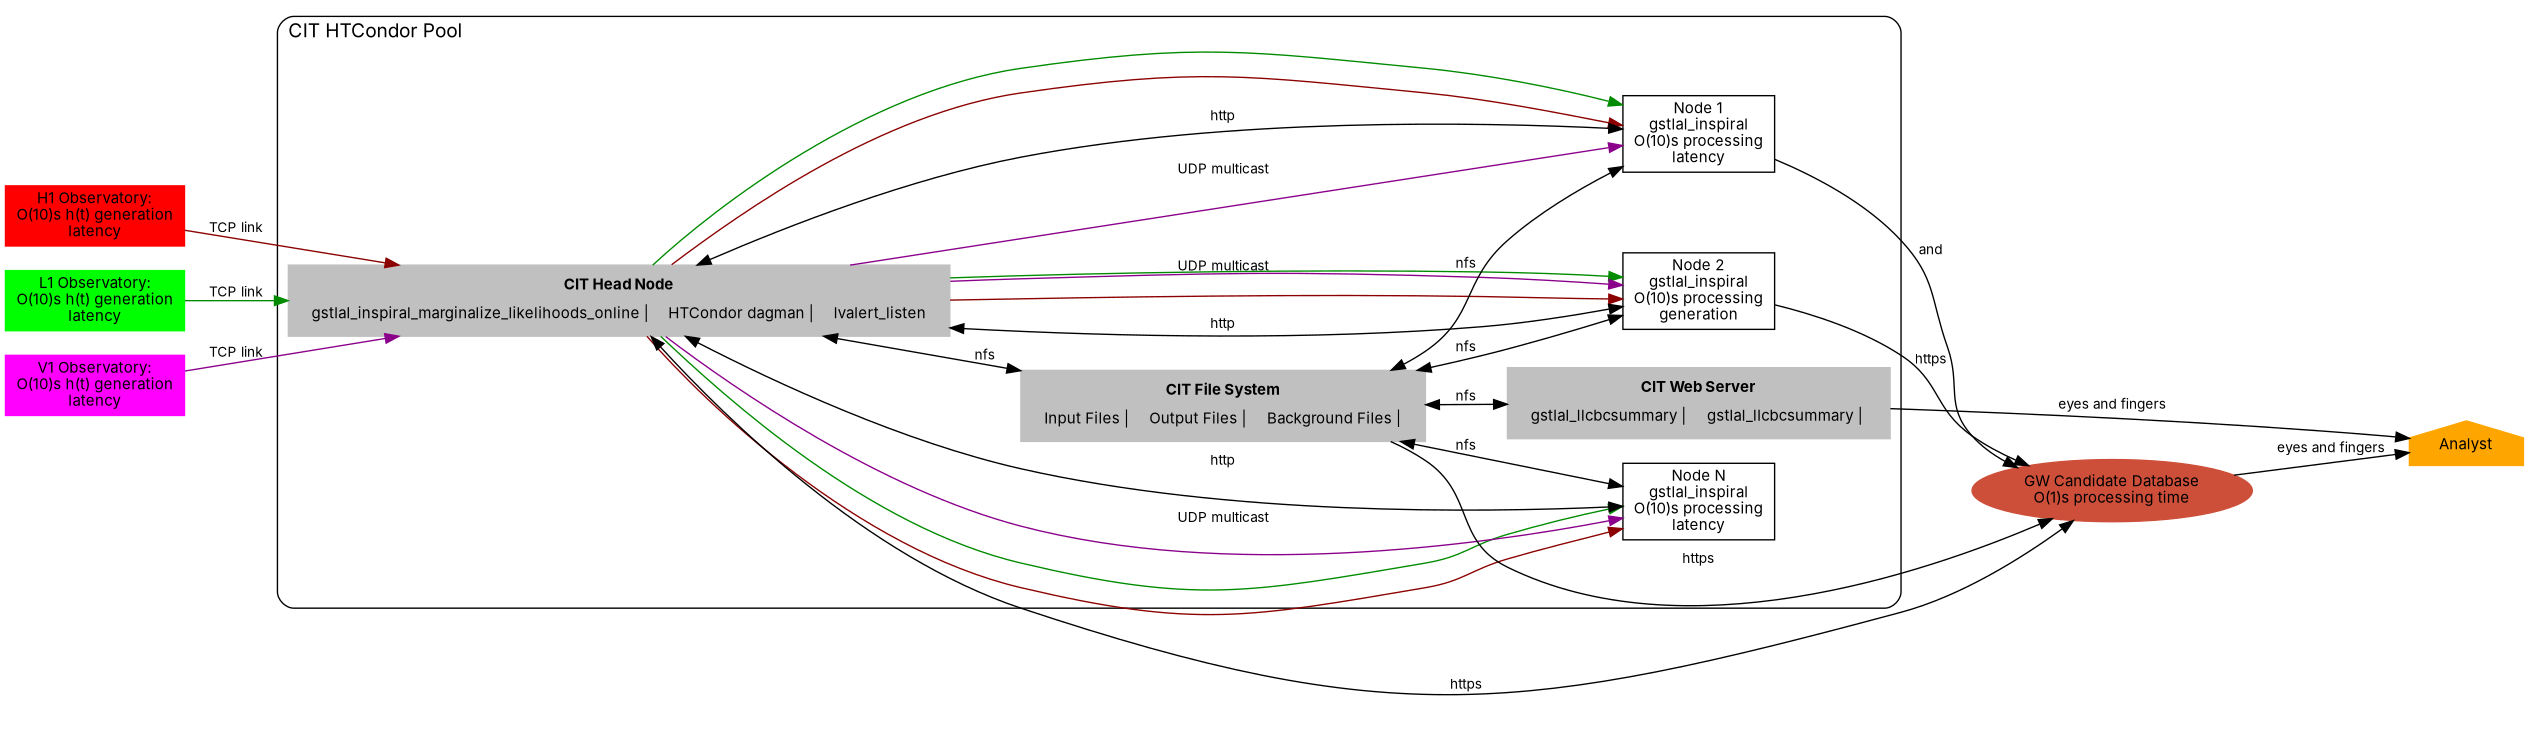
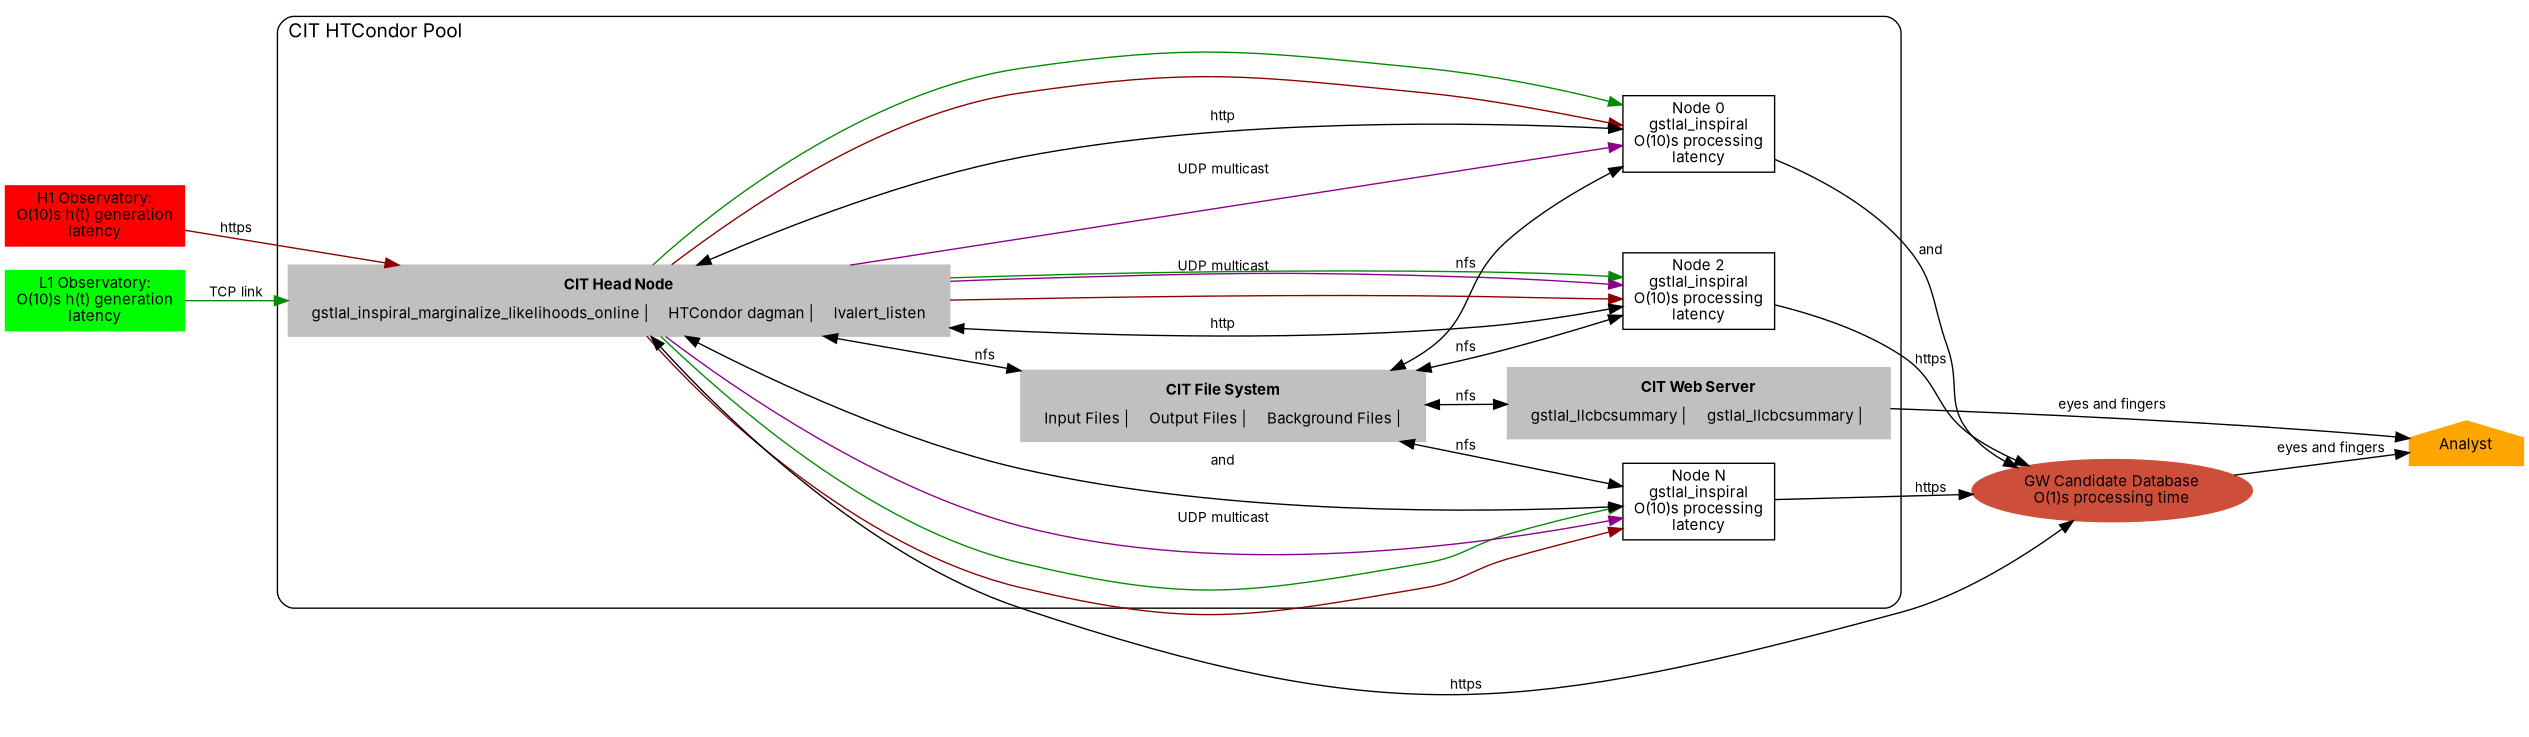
  digraph {
    fontname=Inter
    fontsize=11
    rankdir=LR
    node [fontname=Inter fontsize=11 shape=box style=filled]
    edge [fontname=Inter fontsize=10]
    n1 [color=grey label=<<TABLE> 			<TR><TD colspan="3"><B>CIT Head Node</B></TD></TR>          		<TR> 				<TD href="\ref gstlal_inspiral_marginalize_likelihoods_online"> gstlal_inspiral_marginalize_likelihoods_online | </TD> 				<TD> HTCondor dagman | </TD> 				<TD> lvalert_listen </TD> 			</TR>         		</TABLE>>]
    n2 [color=grey label=<<TABLE> 			<TR><TD colspan="3"><B>CIT File System</B></TD></TR>          		<TR> 				<TD> Input Files | </TD> 				<TD> Output Files | </TD> 				<TD> Background Files | </TD> 			</TR>         		</TABLE>>]
-   n3 [label="Node 1\ngstlal_inspiral\nO(10)s processing\nlatency" style=""]
-   n4 [label="Node 2\ngstlal_inspiral\nO(10)s processing\ngeneration" style=""]
+   n3 [label="Node 0\ngstlal_inspiral\nO(10)s processing\nlatency" style=""]
+   n4 [label="Node 2\ngstlal_inspiral\nO(10)s processing\nlatency" style=""]
    n5 [label="Node N\ngstlal_inspiral\nO(10)s processing\nlatency" style=""]
    n6 [color=grey label=<<TABLE> 			<TR><TD colspan="3"><B>CIT Web Server</B></TD></TR>          		<TR> 				<TD href="\ref gstlal_llcbcsummary"> gstlal_llcbcsummary | </TD> 				<TD href="\ref gstlal_llcbcnode"> gstlal_llcbcsummary | </TD> 			</TR>         		</TABLE>>]
    n7 [color=tomato3 label="GW Candidate Database\nO(1)s processing time" shape=oval]
    Analyst [color=orange shape=house]
    n9 [color=red1 label="H1 Observatory:\nO(10)s h(t) generation\nlatency"]
    n10 [color=green1 label="L1 Observatory:\nO(10)s h(t) generation\nlatency"]
-   n11 [color=magenta1 label="V1 Observatory:\nO(10)s h(t) generation\nlatency"]
    subgraph cluster_1 {
      fontsize=14
      label="CIT HTCondor Pool"
      labeljust=l
      style=rounded
      n1
      n2
      n3
      n4
      n5
      n6
    }
    n1 -> n2 [dir=both label=nfs]
    n1 -> n3 [color=red4]
    n1 -> n3 [color=green4]
    n1 -> n3 [color=magenta4 label="UDP multicast"]
    n1 -> n4 [color=red4]
    n1 -> n4 [color=green4]
    n1 -> n4 [color=magenta4 label="UDP multicast"]
    n1 -> n5 [color=red4]
    n1 -> n5 [color=green4]
    n1 -> n5 [color=magenta4 label="UDP multicast"]
    n1 -> n7 [dir=both label=https]
    n2 -> n3 [dir=both label=nfs]
    n2 -> n4 [dir=both label=nfs]
    n2 -> n5 [dir=both label=nfs]
    n2 -> n6 [dir=both label=nfs]
    n3 -> n1 [dir=both label=http]
    n3 -> n7 [label=and]
    n4 -> n1 [dir=both label=http]
    n4 -> n7 [label=https]
-   n5 -> n1 [dir=both label=http]
-   n2 -> n7 [label=https]
+   n5 -> n1 [dir=both label=and]
+   n5 -> n7 [label=https]
    n6 -> Analyst [label="eyes and fingers"]
    n7 -> Analyst [label="eyes and fingers"]
-   n9 -> n1 [color=red4 label="TCP link"]
+   n9 -> n1 [color=red4 label=https]
    n10 -> n1 [color=green4 label="TCP link"]
-   n11 -> n1 [color=magenta4 label="TCP link"]
  }
